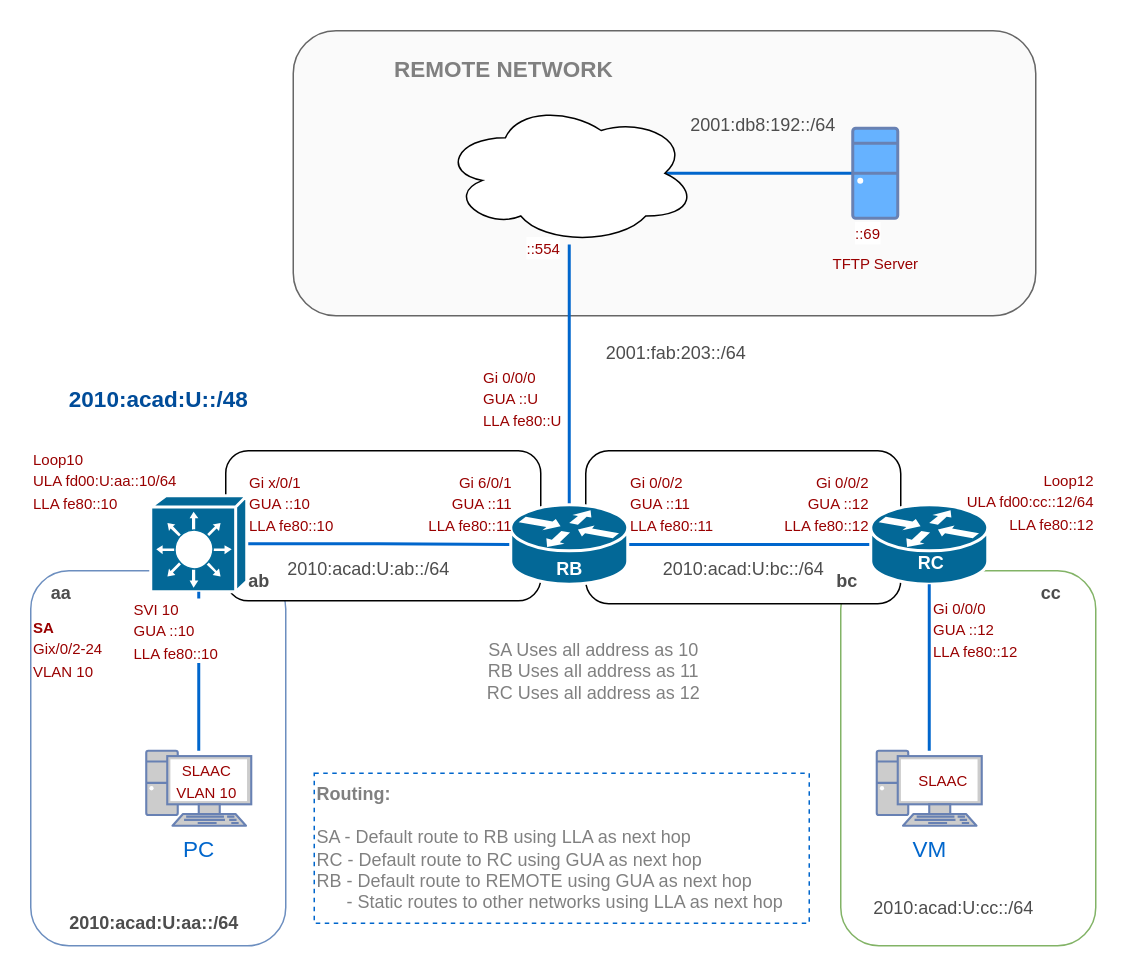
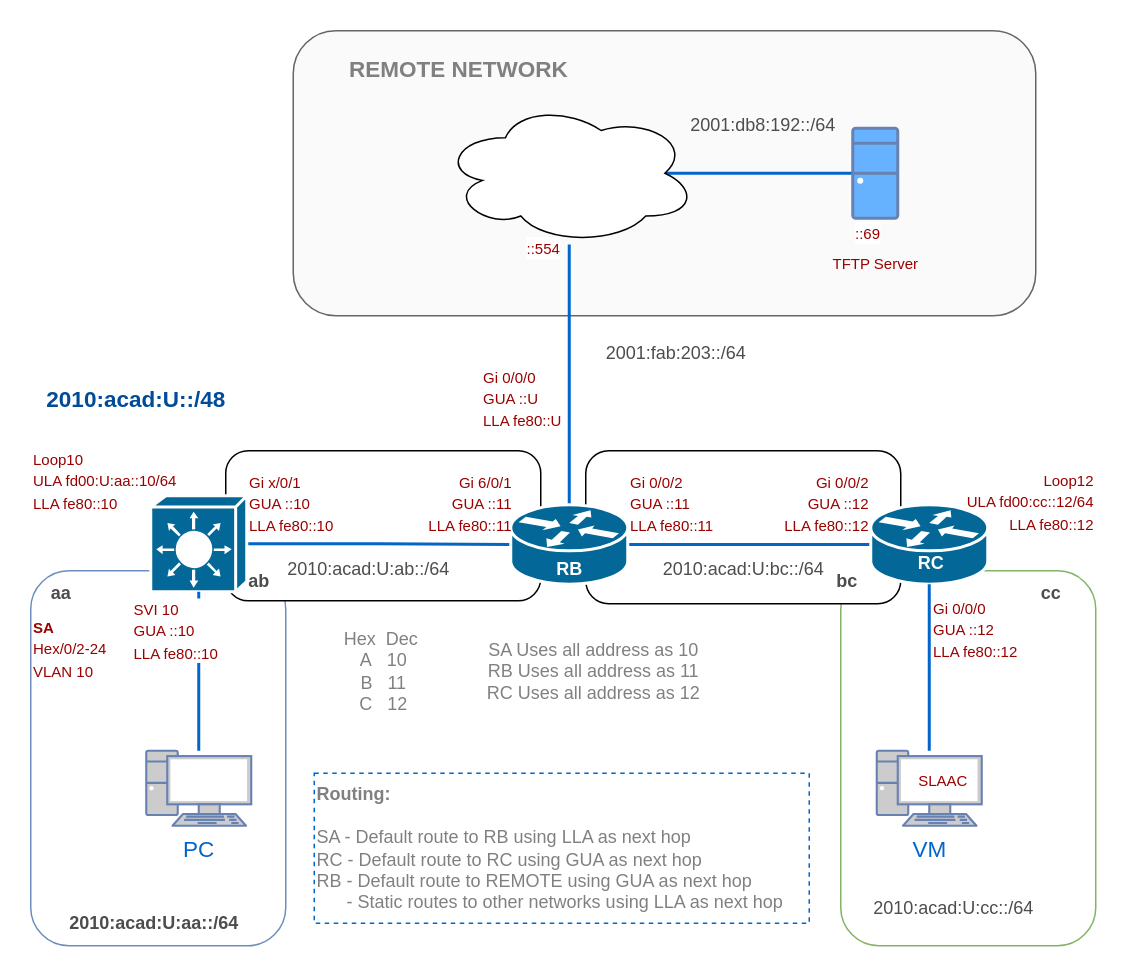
  <mxCell id="0" />
  <mxCell id="1" parent="0" />
  <mxCell id="2" value="" style="rounded=1;whiteSpace=wrap;html=1;labelBackgroundColor=none;fontSize=10;fillColor=#f5f5f5;strokeColor=#666666;fillOpacity=50;fontColor=#333333;" vertex="1" parent="1"><mxGeometry x="195" y="20" width="495" height="190" as="geometry" /></mxCell>
  <mxCell id="3" value="" style="rounded=1;whiteSpace=wrap;html=1;fillColor=none;strokeColor=#82b366;" vertex="1" parent="1"><mxGeometry x="560" y="380" width="170" height="250" as="geometry" /></mxCell>
  <mxCell id="4" value="" style="rounded=1;whiteSpace=wrap;html=1;labelBackgroundColor=none;fontColor=#4D4D4D;" vertex="1" parent="1"><mxGeometry x="390" y="300" width="210" height="102" as="geometry" /></mxCell>
  <mxCell id="5" value="" style="rounded=1;whiteSpace=wrap;html=1;fillColor=none;strokeColor=#6c8ebf;" vertex="1" parent="1"><mxGeometry x="20" y="380" width="170" height="250" as="geometry" /></mxCell>
  <mxCell id="6" value="" style="rounded=1;whiteSpace=wrap;html=1;labelBackgroundColor=none;fontColor=#4D4D4D;" vertex="1" parent="1"><mxGeometry x="150" y="300" width="210" height="100" as="geometry" /></mxCell>
  <mxCell id="7" value="VM" style="fontColor=#0066CC;verticalAlign=top;verticalLabelPosition=bottom;labelPosition=center;align=center;html=1;outlineConnect=0;fillColor=#CCCCCC;strokeColor=#6881B3;gradientColor=none;gradientDirection=north;strokeWidth=2;shape=mxgraph.networks.pc;fontSize=15;" vertex="1" parent="1"><mxGeometry x="584" y="500" width="70" height="50" as="geometry" /></mxCell>
  <mxCell id="8" style="edgeStyle=orthogonalEdgeStyle;rounded=0;orthogonalLoop=1;jettySize=auto;html=1;strokeColor=#0066CC;endArrow=none;endFill=0;strokeWidth=2;" edge="1" parent="1" source="9" target="12"><mxGeometry relative="1" as="geometry" /></mxCell>
  <mxCell id="9" value="" style="shape=mxgraph.cisco.switches.layer_3_switch;sketch=0;html=1;pointerEvents=1;dashed=0;fillColor=#036897;strokeColor=#ffffff;strokeWidth=2;verticalLabelPosition=bottom;verticalAlign=top;align=center;outlineConnect=0;" vertex="1" parent="1"><mxGeometry x="100" y="330" width="64" height="64" as="geometry" /></mxCell>
  <mxCell id="10" style="edgeStyle=orthogonalEdgeStyle;rounded=0;orthogonalLoop=1;jettySize=auto;html=1;strokeColor=#0066CC;strokeWidth=2;endArrow=none;endFill=0;" edge="1" parent="1" source="12" target="13"><mxGeometry relative="1" as="geometry" /></mxCell>
  <mxCell id="11" style="edgeStyle=orthogonalEdgeStyle;rounded=0;orthogonalLoop=1;jettySize=auto;html=1;strokeColor=#0066CC;strokeWidth=2;fontSize=15;fontColor=#808080;endArrow=none;endFill=0;" edge="1" parent="1" source="12" target="43"><mxGeometry relative="1" as="geometry" /></mxCell>
  <mxCell id="12" value="" style="shape=mxgraph.cisco.routers.router;sketch=0;html=1;pointerEvents=1;dashed=0;fillColor=#036897;strokeColor=#ffffff;strokeWidth=2;verticalLabelPosition=bottom;verticalAlign=top;align=center;outlineConnect=0;" vertex="1" parent="1"><mxGeometry x="340" y="336" width="78" height="53" as="geometry" /></mxCell>
  <mxCell id="13" value="" style="shape=mxgraph.cisco.routers.router;sketch=0;html=1;pointerEvents=1;dashed=0;fillColor=#036897;strokeColor=#ffffff;strokeWidth=2;verticalLabelPosition=bottom;verticalAlign=top;align=center;outlineConnect=0;" vertex="1" parent="1"><mxGeometry x="580" y="336" width="78" height="53" as="geometry" /></mxCell>
  <mxCell id="14" style="edgeStyle=orthogonalEdgeStyle;rounded=0;orthogonalLoop=1;jettySize=auto;html=1;strokeColor=#0066CC;strokeWidth=2;endArrow=none;endFill=0;" edge="1" parent="1" source="15" target="9"><mxGeometry relative="1" as="geometry" /></mxCell>
  <mxCell id="15" value="PC" style="fontColor=#0066CC;verticalAlign=top;verticalLabelPosition=bottom;labelPosition=center;align=center;html=1;outlineConnect=0;fillColor=#CCCCCC;strokeColor=#6881B3;gradientColor=none;gradientDirection=north;strokeWidth=2;shape=mxgraph.networks.pc;fontSize=15;" vertex="1" parent="1"><mxGeometry x="97" y="500" width="70" height="50" as="geometry" /></mxCell>
  <mxCell id="16" style="edgeStyle=orthogonalEdgeStyle;rounded=0;orthogonalLoop=1;jettySize=auto;html=1;strokeColor=#0066CC;strokeWidth=2;endArrow=none;endFill=0;" edge="1" parent="1" source="7" target="13"><mxGeometry relative="1" as="geometry" /></mxCell>
  <mxCell id="17" value="&lt;b&gt;2010:acad:U:aa::/64&lt;/b&gt;" style="text;html=1;resizable=0;autosize=1;align=center;verticalAlign=middle;points=[];fillColor=none;strokeColor=none;rounded=0;labelBackgroundColor=none;fontColor=#4D4D4D;" vertex="1" parent="1"><mxGeometry x="32" y="600" width="140" height="30" as="geometry" /></mxCell>
  <mxCell id="18" value="&lt;b&gt;aa&lt;/b&gt;" style="text;html=1;resizable=0;autosize=1;align=center;verticalAlign=middle;points=[];fillColor=none;strokeColor=none;rounded=0;labelBackgroundColor=none;fontColor=#4D4D4D;" vertex="1" parent="1"><mxGeometry x="20" y="380" width="40" height="30" as="geometry" /></mxCell>
  <mxCell id="19" value="&lt;b&gt;ab&lt;/b&gt;" style="text;html=1;resizable=0;autosize=1;align=center;verticalAlign=middle;points=[];fillColor=none;strokeColor=none;rounded=0;labelBackgroundColor=none;fontColor=#4D4D4D;" vertex="1" parent="1"><mxGeometry x="152" y="372" width="40" height="30" as="geometry" /></mxCell>
  <mxCell id="20" value="&lt;b&gt;bc&lt;/b&gt;" style="text;html=1;resizable=0;autosize=1;align=center;verticalAlign=middle;points=[];fillColor=none;strokeColor=none;rounded=0;labelBackgroundColor=none;fontColor=#4D4D4D;" vertex="1" parent="1"><mxGeometry x="544" y="372" width="40" height="30" as="geometry" /></mxCell>
  <mxCell id="21" value="&lt;b&gt;cc&lt;/b&gt;" style="text;html=1;resizable=0;autosize=1;align=center;verticalAlign=middle;points=[];fillColor=none;strokeColor=none;rounded=0;labelBackgroundColor=none;fontColor=#4D4D4D;" vertex="1" parent="1"><mxGeometry x="680" y="380" width="40" height="30" as="geometry" /></mxCell>
  <mxCell id="22" value="&lt;b&gt;&lt;font color=&quot;#ffffff&quot;&gt;RB&lt;/font&gt;&lt;/b&gt;" style="text;html=1;resizable=0;autosize=1;align=center;verticalAlign=middle;points=[];fillColor=none;strokeColor=none;rounded=0;labelBackgroundColor=none;fontColor=#4D4D4D;" vertex="1" parent="1"><mxGeometry x="359" y="364" width="40" height="30" as="geometry" /></mxCell>
  <mxCell id="23" value="&lt;b&gt;&lt;font color=&quot;#ffffff&quot;&gt;RC&lt;/font&gt;&lt;/b&gt;" style="text;html=1;resizable=0;autosize=1;align=center;verticalAlign=middle;points=[];fillColor=none;strokeColor=none;rounded=0;labelBackgroundColor=none;fontColor=#4D4D4D;" vertex="1" parent="1"><mxGeometry x="600" y="360" width="40" height="30" as="geometry" /></mxCell>
  <mxCell id="24" value="2010:acad:U:ab::/64" style="text;html=1;resizable=0;autosize=1;align=center;verticalAlign=middle;points=[];fillColor=none;strokeColor=none;rounded=0;labelBackgroundColor=none;fontColor=#4D4D4D;" vertex="1" parent="1"><mxGeometry x="180" y="364" width="130" height="30" as="geometry" /></mxCell>
  <mxCell id="25" value="2010:acad:U:bc::/64" style="text;html=1;resizable=0;autosize=1;align=center;verticalAlign=middle;points=[];fillColor=none;strokeColor=none;rounded=0;labelBackgroundColor=none;fontColor=#4D4D4D;" vertex="1" parent="1"><mxGeometry x="430" y="364" width="130" height="30" as="geometry" /></mxCell>
  <mxCell id="26" value="2010:acad:U:cc::/64" style="text;html=1;resizable=0;autosize=1;align=center;verticalAlign=middle;points=[];fillColor=none;strokeColor=none;rounded=0;labelBackgroundColor=none;fontColor=#4D4D4D;" vertex="1" parent="1"><mxGeometry x="570" y="590" width="130" height="30" as="geometry" /></mxCell>
- <mxCell id="27" value="&lt;font color=&quot;#004c99&quot;&gt;2010:acad:U::/48&lt;/font&gt;" style="text;html=1;resizable=0;autosize=1;align=center;verticalAlign=middle;points=[];fillColor=none;strokeColor=none;rounded=0;labelBackgroundColor=none;fontColor=#4D4D4D;fontSize=15;fontStyle=1" vertex="1" parent="1"><mxGeometry x="35" y="250" width="140" height="30" as="geometry" /></mxCell>
- <mxCell id="28" value="&lt;font color=&quot;#990000&quot; style=&quot;font-size: 10px;&quot;&gt;&lt;b&gt;SA&lt;br&gt;&lt;/b&gt;Gix/0/2-24&lt;br&gt;VLAN 10&lt;br&gt;&lt;/font&gt;" style="text;html=1;resizable=0;autosize=1;align=left;verticalAlign=middle;points=[];fillColor=none;strokeColor=none;rounded=0;labelBackgroundColor=default;fontColor=#4D4D4D;" vertex="1" parent="1"><mxGeometry x="20" y="402" width="70" height="60" as="geometry" /></mxCell>
+ <mxCell id="27" value="&lt;font color=&quot;#004c99&quot;&gt;2010:acad:U::/48&lt;/font&gt;" style="text;html=1;resizable=0;autosize=1;align=center;verticalAlign=middle;points=[];fillColor=none;strokeColor=none;rounded=0;labelBackgroundColor=none;fontColor=#4D4D4D;fontSize=15;fontStyle=1" vertex="1" parent="1"><mxGeometry x="20" y="250" width="140" height="30" as="geometry" /></mxCell>
+ <mxCell id="28" value="&lt;font color=&quot;#990000&quot; style=&quot;font-size: 10px;&quot;&gt;&lt;b&gt;SA&lt;br&gt;&lt;/b&gt;Hex/0/2-24&lt;br&gt;VLAN 10&lt;br&gt;&lt;/font&gt;" style="text;html=1;resizable=0;autosize=1;align=left;verticalAlign=middle;points=[];fillColor=none;strokeColor=none;rounded=0;labelBackgroundColor=default;fontColor=#4D4D4D;" vertex="1" parent="1"><mxGeometry x="20" y="402" width="70" height="60" as="geometry" /></mxCell>
  <mxCell id="29" value="&lt;font color=&quot;#990000&quot; style=&quot;font-size: 10px;&quot;&gt;SVI 10&lt;br&gt;GUA ::10&lt;br&gt;LLA fe80::10&lt;br&gt;&lt;/font&gt;" style="text;html=1;resizable=0;autosize=1;align=left;verticalAlign=middle;points=[];fillColor=none;strokeColor=none;rounded=0;labelBackgroundColor=default;fontColor=#4D4D4D;" vertex="1" parent="1"><mxGeometry x="87" y="390" width="80" height="60" as="geometry" /></mxCell>
- <mxCell id="30" value="&lt;font color=&quot;#990000&quot; style=&quot;font-size: 10px;&quot;&gt;SLAAC&lt;br&gt;VLAN 10&lt;br&gt;&lt;/font&gt;" style="text;html=1;resizable=0;autosize=1;align=center;verticalAlign=middle;points=[];fillColor=none;strokeColor=none;rounded=0;labelBackgroundColor=none;fontColor=#4D4D4D;" vertex="1" parent="1"><mxGeometry x="107" y="500" width="60" height="40" as="geometry" /></mxCell>
  <mxCell id="31" value="&lt;font color=&quot;#990000&quot; style=&quot;font-size: 10px;&quot;&gt;Gi x/0/1&lt;br&gt;GUA ::10&lt;br&gt;LLA fe80::10&lt;br&gt;&lt;/font&gt;" style="text;html=1;resizable=0;autosize=1;align=left;verticalAlign=middle;points=[];fillColor=none;strokeColor=none;rounded=0;labelBackgroundColor=default;fontColor=#4D4D4D;" vertex="1" parent="1"><mxGeometry x="164" y="305" width="80" height="60" as="geometry" /></mxCell>
  <mxCell id="32" value="&lt;font color=&quot;#990000&quot; style=&quot;font-size: 10px;&quot;&gt;Gi 6/0/1&lt;br&gt;GUA ::11&lt;br&gt;LLA fe80::11&lt;br&gt;&lt;/font&gt;" style="text;html=1;resizable=0;autosize=1;align=right;verticalAlign=middle;points=[];fillColor=none;strokeColor=none;rounded=0;labelBackgroundColor=default;fontColor=#4D4D4D;" vertex="1" parent="1"><mxGeometry x="262" y="305" width="80" height="60" as="geometry" /></mxCell>
  <mxCell id="33" value="&lt;font color=&quot;#990000&quot; style=&quot;font-size: 10px;&quot;&gt;Gi 0/0/2&lt;br&gt;GUA ::11&lt;br&gt;LLA fe80::11&lt;br&gt;&lt;/font&gt;" style="text;html=1;resizable=0;autosize=1;align=left;verticalAlign=middle;points=[];fillColor=none;strokeColor=none;rounded=0;labelBackgroundColor=default;fontColor=#4D4D4D;" vertex="1" parent="1"><mxGeometry x="418" y="305" width="80" height="60" as="geometry" /></mxCell>
  <mxCell id="34" value="&lt;font color=&quot;#990000&quot; style=&quot;font-size: 10px;&quot;&gt;Gi 0/0/2&lt;br&gt;GUA ::12&lt;br&gt;LLA fe80::12&lt;br&gt;&lt;/font&gt;" style="text;html=1;resizable=0;autosize=1;align=right;verticalAlign=middle;points=[];fillColor=none;strokeColor=none;rounded=0;labelBackgroundColor=default;fontColor=#4D4D4D;" vertex="1" parent="1"><mxGeometry x="500" y="305" width="80" height="60" as="geometry" /></mxCell>
  <mxCell id="35" value="&lt;font color=&quot;#990000&quot; style=&quot;font-size: 10px;&quot;&gt;Gi 0/0/0&lt;br&gt;GUA ::12&lt;br&gt;LLA fe80::12&lt;br&gt;&lt;/font&gt;" style="text;html=1;resizable=0;autosize=1;align=left;verticalAlign=middle;points=[];fillColor=none;strokeColor=none;rounded=0;labelBackgroundColor=default;fontColor=#4D4D4D;" vertex="1" parent="1"><mxGeometry x="620" y="389" width="80" height="60" as="geometry" /></mxCell>
  <mxCell id="36" value="&lt;font color=&quot;#990000&quot; style=&quot;font-size: 10px;&quot;&gt;Loop10&lt;br&gt;ULA fd00:U:aa::10/64&lt;br&gt;LLA fe80::10&lt;br&gt;&lt;/font&gt;" style="text;html=1;resizable=0;autosize=1;align=left;verticalAlign=middle;points=[];fillColor=none;strokeColor=none;rounded=0;labelBackgroundColor=none;fontColor=#4D4D4D;" vertex="1" parent="1"><mxGeometry x="20" y="290" width="120" height="60" as="geometry" /></mxCell>
  <mxCell id="37" value="&lt;font color=&quot;#990000&quot; style=&quot;font-size: 10px;&quot;&gt;Loop12&lt;br&gt;ULA fd00:cc::12/64&lt;br&gt;LLA fe80::12&lt;br&gt;&lt;/font&gt;" style="text;html=1;resizable=0;autosize=1;align=right;verticalAlign=middle;points=[];fillColor=none;strokeColor=none;rounded=0;labelBackgroundColor=none;fontColor=#4D4D4D;" vertex="1" parent="1"><mxGeometry x="620" y="304" width="110" height="60" as="geometry" /></mxCell>
  <mxCell id="38" value="&lt;font color=&quot;#990000&quot; style=&quot;font-size: 10px;&quot;&gt;SLAAC&lt;br&gt;&lt;/font&gt;" style="text;html=1;resizable=0;autosize=1;align=center;verticalAlign=middle;points=[];fillColor=none;strokeColor=none;rounded=0;labelBackgroundColor=none;fontColor=#4D4D4D;" vertex="1" parent="1"><mxGeometry x="598" y="505" width="60" height="30" as="geometry" /></mxCell>
  <mxCell id="39" style="edgeStyle=orthogonalEdgeStyle;rounded=0;orthogonalLoop=1;jettySize=auto;html=1;entryX=0.875;entryY=0.5;entryDx=0;entryDy=0;entryPerimeter=0;strokeColor=#0066CC;strokeWidth=2;fontSize=15;fontColor=#808080;endArrow=none;endFill=0;" edge="1" parent="1" source="40" target="43"><mxGeometry relative="1" as="geometry" /></mxCell>
  <mxCell id="40" value="" style="fontColor=#0066CC;verticalAlign=top;verticalLabelPosition=bottom;labelPosition=center;align=center;html=1;outlineConnect=0;fillColor=#66B2FF;strokeColor=#6881B3;gradientColor=none;gradientDirection=north;strokeWidth=2;shape=mxgraph.networks.desktop_pc;labelBackgroundColor=none;fontSize=10;" vertex="1" parent="1"><mxGeometry x="568" y="85" width="30" height="60" as="geometry" /></mxCell>
  <mxCell id="41" value="&lt;font color=&quot;#990000&quot;&gt;TFTP Server&lt;/font&gt;" style="text;html=1;resizable=0;autosize=1;align=center;verticalAlign=middle;points=[];fillColor=none;strokeColor=none;rounded=0;labelBackgroundColor=none;fontSize=10;fontColor=#004C99;" vertex="1" parent="1"><mxGeometry x="543" y="160" width="80" height="30" as="geometry" /></mxCell>
- <mxCell id="42" value="&lt;font size=&quot;1&quot; color=&quot;#808080&quot;&gt;&lt;b style=&quot;font-size: 15px;&quot;&gt;REMOTE NETWORK&lt;/b&gt;&lt;/font&gt;" style="text;html=1;resizable=0;autosize=1;align=center;verticalAlign=middle;points=[];fillColor=none;strokeColor=none;rounded=0;labelBackgroundColor=none;fontSize=10;fontColor=#990000;" vertex="1" parent="1"><mxGeometry x="250" y="30" width="170" height="30" as="geometry" /></mxCell>
+ <mxCell id="42" value="&lt;font size=&quot;1&quot; color=&quot;#808080&quot;&gt;&lt;b style=&quot;font-size: 15px;&quot;&gt;REMOTE NETWORK&lt;/b&gt;&lt;/font&gt;" style="text;html=1;resizable=0;autosize=1;align=center;verticalAlign=middle;points=[];fillColor=none;strokeColor=none;rounded=0;labelBackgroundColor=none;fontSize=10;fontColor=#990000;" vertex="1" parent="1"><mxGeometry x="220" y="30" width="170" height="30" as="geometry" /></mxCell>
  <mxCell id="43" value="" style="ellipse;shape=cloud;whiteSpace=wrap;html=1;labelBackgroundColor=none;fontSize=15;" vertex="1" parent="1"><mxGeometry x="294" y="67.5" width="170" height="95" as="geometry" /></mxCell>
  <mxCell id="44" value="2001:fab:203::/64" style="text;html=1;resizable=0;autosize=1;align=center;verticalAlign=middle;points=[];fillColor=none;strokeColor=none;rounded=0;labelBackgroundColor=none;fontColor=#4D4D4D;" vertex="1" parent="1"><mxGeometry x="390" y="220" width="120" height="30" as="geometry" /></mxCell>
  <mxCell id="45" value="&lt;font color=&quot;#990000&quot; style=&quot;font-size: 10px;&quot;&gt;Gi 0/0/0&lt;br&gt;GUA ::U&lt;br&gt;LLA fe80::U&lt;br&gt;&lt;/font&gt;" style="text;html=1;resizable=0;autosize=1;align=left;verticalAlign=middle;points=[];fillColor=none;strokeColor=none;rounded=0;labelBackgroundColor=default;fontColor=#4D4D4D;" vertex="1" parent="1"><mxGeometry x="320" y="235" width="80" height="60" as="geometry" /></mxCell>
  <mxCell id="46" value="&lt;font color=&quot;#990000&quot; style=&quot;font-size: 10px;&quot;&gt;::554&lt;br&gt;&lt;/font&gt;" style="text;html=1;resizable=0;autosize=1;align=left;verticalAlign=middle;points=[];fillColor=none;strokeColor=none;rounded=0;labelBackgroundColor=default;fontColor=#4D4D4D;" vertex="1" parent="1"><mxGeometry x="349" y="150" width="50" height="30" as="geometry" /></mxCell>
  <mxCell id="47" value="2001:db8:192::/64" style="text;html=1;resizable=0;autosize=1;align=center;verticalAlign=middle;points=[];fillColor=none;strokeColor=none;rounded=0;labelBackgroundColor=none;fontColor=#4D4D4D;" vertex="1" parent="1"><mxGeometry x="448" y="67.5" width="120" height="30" as="geometry" /></mxCell>
  <mxCell id="48" value="&lt;font color=&quot;#990000&quot; style=&quot;font-size: 10px;&quot;&gt;::69&lt;br&gt;&lt;/font&gt;" style="text;html=1;resizable=0;autosize=1;align=left;verticalAlign=middle;points=[];fillColor=none;strokeColor=none;rounded=0;labelBackgroundColor=default;fontColor=#4D4D4D;" vertex="1" parent="1"><mxGeometry x="568" y="140" width="40" height="30" as="geometry" /></mxCell>
+ <mxCell id="49" value="Hex&amp;nbsp; Dec&amp;nbsp;&lt;br style=&quot;font-size: 12px;&quot;&gt;A&amp;nbsp; &amp;nbsp;10&lt;br style=&quot;font-size: 12px;&quot;&gt;B&amp;nbsp; &amp;nbsp;11&lt;br style=&quot;font-size: 12px;&quot;&gt;C&amp;nbsp; &amp;nbsp;12" style="text;html=1;resizable=0;autosize=1;align=center;verticalAlign=middle;points=[];fillColor=none;strokeColor=none;rounded=0;labelBackgroundColor=none;fontSize=12;fontColor=#808080;" vertex="1" parent="1"><mxGeometry x="215" y="412" width="80" height="70" as="geometry" /></mxCell>
  <mxCell id="50" value="SA Uses all address as 10&lt;br style=&quot;font-size: 12px;&quot;&gt;RB Uses all address as 11&lt;br style=&quot;font-size: 12px;&quot;&gt;RC Uses all address as 12" style="text;html=1;align=center;verticalAlign=middle;resizable=0;points=[];autosize=1;strokeColor=none;fillColor=none;fontSize=12;fontColor=#808080;" vertex="1" parent="1"><mxGeometry x="310" y="417" width="170" height="60" as="geometry" /></mxCell>
  <mxCell id="51" value="&lt;b&gt;Routing:&lt;br&gt;&lt;br style=&quot;font-size: 12px;&quot;&gt;&lt;/b&gt;SA - Default route to RB using LLA as next hop&lt;br style=&quot;font-size: 12px;&quot;&gt;RC - Default route to RC using GUA as next hop&lt;br style=&quot;font-size: 12px;&quot;&gt;RB - Default route to REMOTE using GUA as next hop&lt;br style=&quot;font-size: 12px;&quot;&gt;&amp;nbsp; &amp;nbsp; &amp;nbsp; - Static routes to other networks using LLA as next hop" style="text;html=1;align=left;verticalAlign=middle;resizable=0;points=[];autosize=1;strokeColor=#0066CC;fillColor=none;fontSize=12;fontColor=#808080;dashed=1;" vertex="1" parent="1"><mxGeometry x="209" y="515" width="330" height="100" as="geometry" /></mxCell>
